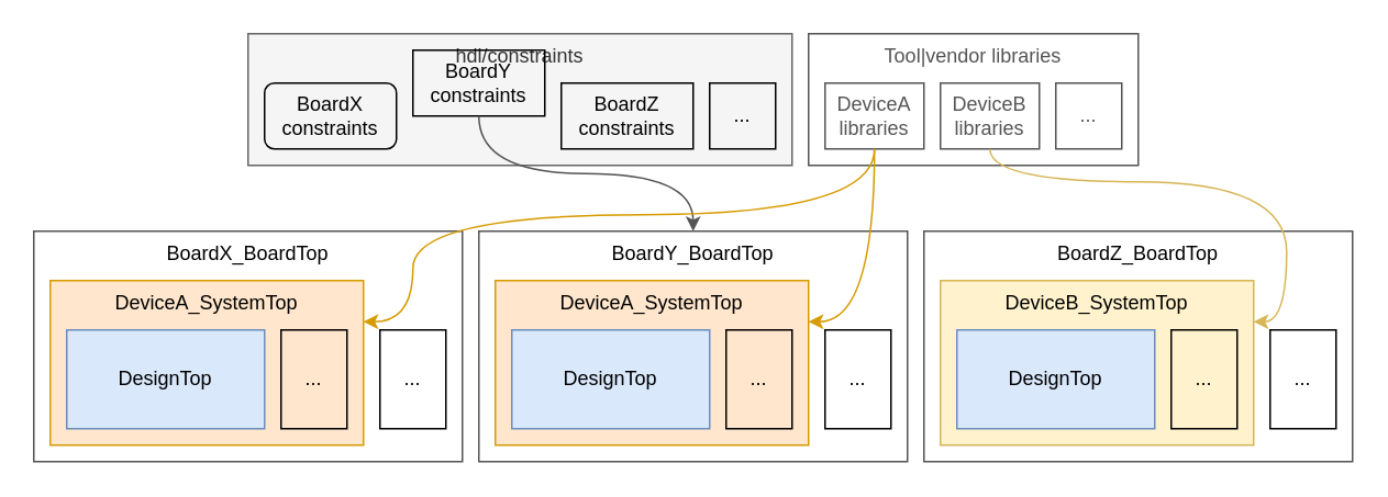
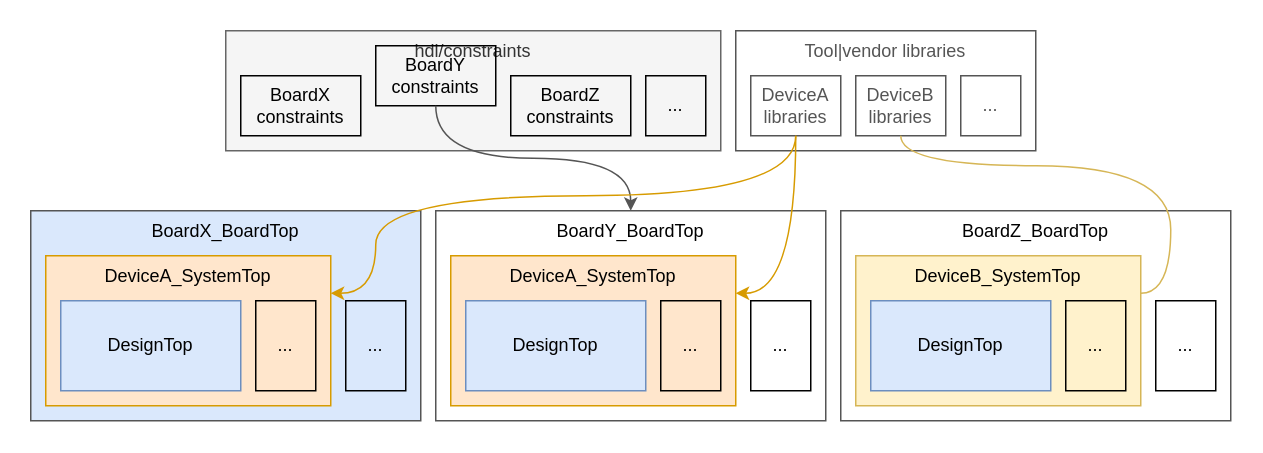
  <mxCell id="0" />
  <mxCell id="1" parent="0" />
  <mxCell id="2" value="Tool|vendor libraries" style="rounded=0;whiteSpace=wrap;html=1;verticalAlign=top;fillColor=none;strokeColor=#555555;fontColor=#555555;" parent="1" vertex="1"><mxGeometry x="490" y="20" width="200" height="80" as="geometry" /></mxCell>
  <mxCell id="3" value="hdl/constraints" style="rounded=0;whiteSpace=wrap;html=1;verticalAlign=top;fillColor=#f5f5f5;strokeColor=#666666;fontColor=#333333;" parent="1" vertex="1"><mxGeometry x="150" y="20" width="330" height="80" as="geometry" /></mxCell>
- <mxCell id="4" value="BoardX_BoardTop" style="rounded=0;whiteSpace=wrap;html=1;verticalAlign=top;strokeColor=#555555;" parent="1" vertex="1"><mxGeometry x="20" y="140" width="260" height="140" as="geometry" /></mxCell>
+ <mxCell id="4" value="BoardX_BoardTop" style="rounded=0;whiteSpace=wrap;html=1;verticalAlign=top;strokeColor=#555555;fillColor=#dae8fc;" parent="1" vertex="1"><mxGeometry x="20" y="140" width="260" height="140" as="geometry" /></mxCell>
  <mxCell id="5" value="DeviceA_SystemTop" style="rounded=0;whiteSpace=wrap;html=1;verticalAlign=top;fillColor=#ffe6cc;strokeColor=#d79b00;" parent="1" vertex="1"><mxGeometry x="30" y="170" width="190" height="100" as="geometry" /></mxCell>
  <mxCell id="6" value="DesignTop" style="rounded=0;whiteSpace=wrap;html=1;fillColor=#dae8fc;strokeColor=#6c8ebf;" parent="1" vertex="1"><mxGeometry x="40" y="200" width="120" height="60" as="geometry" /></mxCell>
  <mxCell id="7" value="..." style="rounded=0;whiteSpace=wrap;html=1;fillColor=none;" parent="1" vertex="1"><mxGeometry x="170" y="200" width="40" height="60" as="geometry" /></mxCell>
  <mxCell id="8" value="..." style="rounded=0;whiteSpace=wrap;html=1;fillColor=none;" parent="1" vertex="1"><mxGeometry x="230" y="200" width="40" height="60" as="geometry" /></mxCell>
  <mxCell id="9" value="BoardY_BoardTop" style="rounded=0;whiteSpace=wrap;html=1;verticalAlign=top;strokeColor=#555555;" parent="1" vertex="1"><mxGeometry x="290" y="140" width="260" height="140" as="geometry" /></mxCell>
  <mxCell id="10" value="DeviceA_SystemTop" style="rounded=0;whiteSpace=wrap;html=1;verticalAlign=top;fillColor=#ffe6cc;strokeColor=#d79b00;" parent="1" vertex="1"><mxGeometry x="300" y="170" width="190" height="100" as="geometry" /></mxCell>
  <mxCell id="11" value="DesignTop" style="rounded=0;whiteSpace=wrap;html=1;fillColor=#dae8fc;strokeColor=#6c8ebf;" parent="1" vertex="1"><mxGeometry x="310" y="200" width="120" height="60" as="geometry" /></mxCell>
  <mxCell id="12" value="..." style="rounded=0;whiteSpace=wrap;html=1;fillColor=none;" parent="1" vertex="1"><mxGeometry x="440" y="200" width="40" height="60" as="geometry" /></mxCell>
  <mxCell id="13" value="..." style="rounded=0;whiteSpace=wrap;html=1;fillColor=none;" parent="1" vertex="1"><mxGeometry x="500" y="200" width="40" height="60" as="geometry" /></mxCell>
  <mxCell id="14" value="BoardZ_BoardTop" style="rounded=0;whiteSpace=wrap;html=1;verticalAlign=top;strokeColor=#555555;" parent="1" vertex="1"><mxGeometry x="560" y="140" width="260" height="140" as="geometry" /></mxCell>
  <mxCell id="15" value="DeviceB_SystemTop" style="rounded=0;whiteSpace=wrap;html=1;verticalAlign=top;fillColor=#fff2cc;strokeColor=#d6b656;" parent="1" vertex="1"><mxGeometry x="570" y="170" width="190" height="100" as="geometry" /></mxCell>
  <mxCell id="16" value="DesignTop" style="rounded=0;whiteSpace=wrap;html=1;fillColor=#dae8fc;strokeColor=#6c8ebf;" parent="1" vertex="1"><mxGeometry x="580" y="200" width="120" height="60" as="geometry" /></mxCell>
  <mxCell id="17" value="..." style="rounded=0;whiteSpace=wrap;html=1;fillColor=none;" parent="1" vertex="1"><mxGeometry x="710" y="200" width="40" height="60" as="geometry" /></mxCell>
  <mxCell id="18" value="..." style="rounded=0;whiteSpace=wrap;html=1;fillColor=none;" parent="1" vertex="1"><mxGeometry x="770" y="200" width="40" height="60" as="geometry" /></mxCell>
- <mxCell id="19" value="BoardX&lt;br&gt;constraints" style="whiteSpace=wrap;html=1;verticalAlign=middle;fillColor=none;rounded=1;" parent="1" vertex="1"><mxGeometry x="160" y="50" width="80" height="40" as="geometry" /></mxCell>
+ <mxCell id="19" value="BoardX&lt;br&gt;constraints" style="rounded=0;whiteSpace=wrap;html=1;verticalAlign=middle;fillColor=none;" parent="1" vertex="1"><mxGeometry x="160" y="50" width="80" height="40" as="geometry" /></mxCell>
  <mxCell id="20" value="BoardY&lt;br&gt;constraints" style="rounded=0;whiteSpace=wrap;html=1;verticalAlign=middle;fillColor=none;" parent="1" vertex="1"><mxGeometry x="250" y="30" width="80" height="40" as="geometry" /></mxCell>
  <mxCell id="21" value="BoardZ&lt;br&gt;constraints" style="rounded=0;whiteSpace=wrap;html=1;verticalAlign=middle;fillColor=none;" parent="1" vertex="1"><mxGeometry x="340" y="50" width="80" height="40" as="geometry" /></mxCell>
  <mxCell id="22" value="DeviceA&lt;br&gt;libraries" style="rounded=0;whiteSpace=wrap;html=1;verticalAlign=middle;fillColor=none;strokeColor=#555555;fontColor=#555555;" parent="1" vertex="1"><mxGeometry x="500" y="50" width="60" height="40" as="geometry" /></mxCell>
  <mxCell id="23" value="DeviceB&lt;br&gt;libraries" style="rounded=0;whiteSpace=wrap;html=1;verticalAlign=middle;fillColor=none;strokeColor=#555555;fontColor=#555555;" parent="1" vertex="1"><mxGeometry x="570" y="50" width="60" height="40" as="geometry" /></mxCell>
  <mxCell id="24" value="..." style="rounded=0;whiteSpace=wrap;html=1;verticalAlign=middle;fillColor=none;" parent="1" vertex="1"><mxGeometry x="430" y="50" width="40" height="40" as="geometry" /></mxCell>
  <mxCell id="25" value="" style="endArrow=classic;html=1;exitX=0.5;exitY=1;exitDx=0;exitDy=0;entryX=0.5;entryY=0;entryDx=0;entryDy=0;edgeStyle=orthogonalEdgeStyle;curved=1;strokeColor=#555555;" parent="1" source="20" target="9" edge="1"><mxGeometry width="50" height="50" relative="1" as="geometry"><mxPoint x="320" y="30" as="sourcePoint" /><mxPoint x="160" y="150" as="targetPoint" /></mxGeometry></mxCell>
  <mxCell id="26" value="..." style="rounded=0;whiteSpace=wrap;html=1;verticalAlign=middle;fillColor=none;strokeColor=#555555;fontColor=#555555;" parent="1" vertex="1"><mxGeometry x="640" y="50" width="40" height="40" as="geometry" /></mxCell>
  <mxCell id="27" value="" style="endArrow=classic;html=1;exitX=0.5;exitY=1;exitDx=0;exitDy=0;entryX=1;entryY=0.25;entryDx=0;entryDy=0;fillColor=#ffe6cc;strokeColor=#d79b00;edgeStyle=orthogonalEdgeStyle;curved=1;" parent="1" source="22" target="5" edge="1"><mxGeometry width="50" height="50" relative="1" as="geometry"><mxPoint x="320" y="30" as="sourcePoint" /><mxPoint x="160" y="150" as="targetPoint" /><Array as="points"><mxPoint x="530" y="130" /><mxPoint x="250" y="130" /><mxPoint x="250" y="195" /></Array></mxGeometry></mxCell>
  <mxCell id="28" value="" style="endArrow=classic;html=1;entryX=1;entryY=0.25;entryDx=0;entryDy=0;fillColor=#ffe6cc;strokeColor=#d79b00;exitX=0.5;exitY=1;exitDx=0;exitDy=0;edgeStyle=orthogonalEdgeStyle;curved=1;" parent="1" source="22" target="10" edge="1"><mxGeometry width="50" height="50" relative="1" as="geometry"><mxPoint x="640" y="20" as="sourcePoint" /><mxPoint x="182.5" y="180" as="targetPoint" /><Array as="points"><mxPoint x="530" y="195" /></Array></mxGeometry></mxCell>
- <mxCell id="29" value="" style="endArrow=classic;html=1;entryX=1;entryY=0.25;entryDx=0;entryDy=0;exitX=0.5;exitY=1;exitDx=0;exitDy=0;fillColor=#fff2cc;strokeColor=#d6b656;edgeStyle=orthogonalEdgeStyle;curved=1;" parent="1" source="23" target="15" edge="1"><mxGeometry width="50" height="50" relative="1" as="geometry"><mxPoint x="650" y="30" as="sourcePoint" /><mxPoint x="462.5" y="180" as="targetPoint" /><Array as="points"><mxPoint x="600" y="110" /><mxPoint x="780" y="110" /><mxPoint x="780" y="195" /></Array></mxGeometry></mxCell>
+ <mxCell id="29" value="" style="endArrow=none;html=1;entryX=1;entryY=0.25;entryDx=0;entryDy=0;exitX=0.5;exitY=1;exitDx=0;exitDy=0;fillColor=#fff2cc;strokeColor=#d6b656;edgeStyle=orthogonalEdgeStyle;curved=1;" parent="1" source="23" target="15" edge="1"><mxGeometry width="50" height="50" relative="1" as="geometry"><mxPoint x="650" y="30" as="sourcePoint" /><mxPoint x="462.5" y="180" as="targetPoint" /><Array as="points"><mxPoint x="600" y="110" /><mxPoint x="780" y="110" /><mxPoint x="780" y="195" /></Array></mxGeometry></mxCell>
